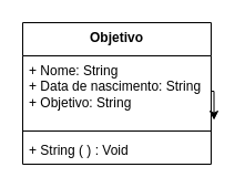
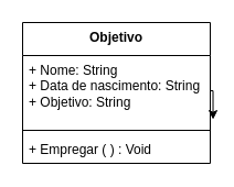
  <mxCell id="0" />
  <mxCell id="1" parent="0" />
  <mxCell id="2" value="Objetivo&lt;br&gt;" style="swimlane;fontStyle=1;align=center;verticalAlign=top;childLayout=stackLayout;horizontal=1;startSize=30;horizontalStack=0;resizeParent=1;resizeParentMax=0;resizeLast=0;collapsible=1;marginBottom=0;whiteSpace=wrap;html=1;" vertex="1" parent="1"><mxGeometry x="20" y="20" width="170" height="128" as="geometry" /></mxCell>
  <mxCell id="3" value="+ Nome: String&lt;br&gt;+ Data de nascimento: String&lt;br&gt;+ Objetivo: String" style="text;strokeColor=none;fillColor=none;align=left;verticalAlign=top;spacingLeft=4;spacingRight=4;overflow=hidden;rotatable=0;points=[[0,0.5],[1,0.5]];portConstraint=eastwest;whiteSpace=wrap;html=1;" vertex="1" parent="2"><mxGeometry y="30" width="170" height="64" as="geometry" /></mxCell>
  <mxCell id="4" value="" style="line;strokeWidth=1;fillColor=none;align=left;verticalAlign=middle;spacingTop=-1;spacingLeft=3;spacingRight=3;rotatable=0;labelPosition=right;points=[];portConstraint=eastwest;strokeColor=inherit;" vertex="1" parent="2"><mxGeometry y="94" width="170" height="8" as="geometry" /></mxCell>
- <mxCell id="5" value="+ String ( ) : Void" style="text;strokeColor=none;fillColor=none;align=left;verticalAlign=top;spacingLeft=4;spacingRight=4;overflow=hidden;rotatable=0;points=[[0,0.5],[1,0.5]];portConstraint=eastwest;whiteSpace=wrap;html=1;" vertex="1" parent="2"><mxGeometry y="102" width="170" height="26" as="geometry" /></mxCell>
+ <mxCell id="5" value="+ Empregar ( ) : Void" style="text;strokeColor=none;fillColor=none;align=left;verticalAlign=top;spacingLeft=4;spacingRight=4;overflow=hidden;rotatable=0;points=[[0,0.5],[1,0.5]];portConstraint=eastwest;whiteSpace=wrap;html=1;" vertex="1" parent="2"><mxGeometry y="102" width="170" height="26" as="geometry" /></mxCell>
  <mxCell id="6" style="edgeStyle=orthogonalEdgeStyle;rounded=0;orthogonalLoop=1;jettySize=auto;html=1;exitX=1;exitY=0.5;exitDx=0;exitDy=0;entryX=1.015;entryY=0.908;entryDx=0;entryDy=0;entryPerimeter=0;" edge="1" parent="2" source="3" target="3"><mxGeometry relative="1" as="geometry" /></mxCell>
